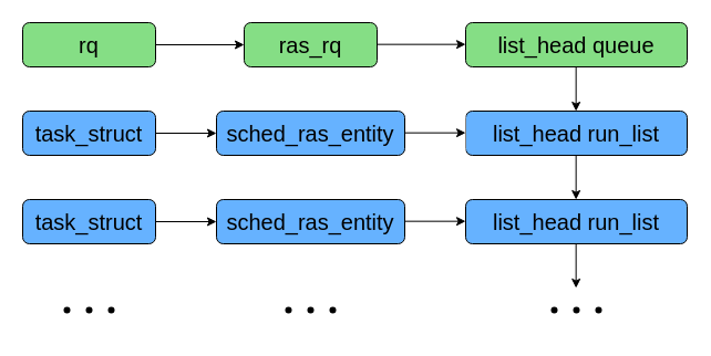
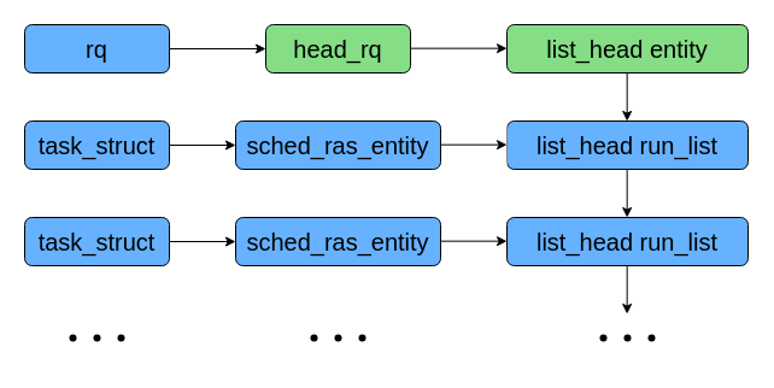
  <mxCell id="0" />
  <mxCell id="1" parent="0" />
- <mxCell id="2" value="&lt;font style=&quot;font-size: 20px;&quot;&gt;rq&lt;/font&gt;" style="rounded=1;whiteSpace=wrap;html=1;fillColor=#85DE85;" vertex="1" parent="1"><mxGeometry x="20" y="20" width="120" height="40" as="geometry" /></mxCell>
- <mxCell id="3" value="&lt;font style=&quot;font-size: 20px;&quot;&gt;ras_rq&lt;/font&gt;" style="rounded=1;whiteSpace=wrap;html=1;fillColor=#85DE85;" vertex="1" parent="1"><mxGeometry x="220" y="20" width="120" height="40" as="geometry" /></mxCell>
- <mxCell id="4" value="&lt;font style=&quot;font-size: 20px;&quot;&gt;list_head queue&lt;/font&gt;" style="rounded=1;whiteSpace=wrap;html=1;fillColor=#85DE85;" vertex="1" parent="1"><mxGeometry x="420" y="20" width="200" height="40" as="geometry" /></mxCell>
+ <mxCell id="2" value="&lt;font style=&quot;font-size: 20px;&quot;&gt;rq&lt;/font&gt;" style="rounded=1;whiteSpace=wrap;html=1;fillColor=#66b2ff;" vertex="1" parent="1"><mxGeometry x="20" y="20" width="120" height="40" as="geometry" /></mxCell>
+ <mxCell id="3" value="&lt;font style=&quot;font-size: 20px;&quot;&gt;head_rq&lt;/font&gt;" style="rounded=1;whiteSpace=wrap;html=1;fillColor=#85DE85;" vertex="1" parent="1"><mxGeometry x="220" y="20" width="120" height="40" as="geometry" /></mxCell>
+ <mxCell id="4" value="&lt;font style=&quot;font-size: 20px;&quot;&gt;list_head entity&lt;/font&gt;" style="rounded=1;whiteSpace=wrap;html=1;fillColor=#85DE85;" vertex="1" parent="1"><mxGeometry x="420" y="20" width="200" height="40" as="geometry" /></mxCell>
  <mxCell id="5" value="" style="endArrow=classic;html=1;rounded=0;fontSize=20;entryX=0;entryY=0.5;entryDx=0;entryDy=0;" edge="1" parent="1" target="3"><mxGeometry width="50" height="50" relative="1" as="geometry"><mxPoint x="140" y="40" as="sourcePoint" /><mxPoint x="190" y="-10" as="targetPoint" /></mxGeometry></mxCell>
  <mxCell id="6" value="" style="endArrow=classic;html=1;rounded=0;fontSize=20;entryX=0;entryY=0.5;entryDx=0;entryDy=0;" edge="1" parent="1"><mxGeometry width="50" height="50" relative="1" as="geometry"><mxPoint x="340" y="39.66" as="sourcePoint" /><mxPoint x="420" y="39.66" as="targetPoint" /></mxGeometry></mxCell>
  <mxCell id="7" value="" style="endArrow=classic;html=1;rounded=0;fontSize=20;" edge="1" parent="1"><mxGeometry width="50" height="50" relative="1" as="geometry"><mxPoint x="519.66" y="60" as="sourcePoint" /><mxPoint x="519.66" y="100" as="targetPoint" /></mxGeometry></mxCell>
  <mxCell id="8" value="list_head run_list" style="rounded=1;whiteSpace=wrap;html=1;fontSize=20;fillColor=#66B2FF;" vertex="1" parent="1"><mxGeometry x="420" y="100" width="200" height="40" as="geometry" /></mxCell>
  <mxCell id="9" value="" style="endArrow=classic;html=1;rounded=0;fontSize=20;" edge="1" parent="1"><mxGeometry width="50" height="50" relative="1" as="geometry"><mxPoint x="519.66" y="140" as="sourcePoint" /><mxPoint x="519.66" y="180" as="targetPoint" /></mxGeometry></mxCell>
  <mxCell id="10" value="" style="endArrow=classic;html=1;rounded=0;fontSize=20;" edge="1" parent="1"><mxGeometry width="50" height="50" relative="1" as="geometry"><mxPoint x="519.66" y="220" as="sourcePoint" /><mxPoint x="519.66" y="260" as="targetPoint" /></mxGeometry></mxCell>
  <mxCell id="11" value="list_head run_list" style="rounded=1;whiteSpace=wrap;html=1;fontSize=20;gradientColor=none;fillColor=#66B2FF;" vertex="1" parent="1"><mxGeometry x="420" y="180" width="200" height="40" as="geometry" /></mxCell>
  <mxCell id="12" value="" style="group" vertex="1" connectable="0" parent="1"><mxGeometry x="480" y="260" width="80" height="40" as="geometry" /></mxCell>
  <mxCell id="13" value="" style="shape=waypoint;sketch=0;size=6;pointerEvents=1;points=[];fillColor=none;resizable=0;rotatable=0;perimeter=centerPerimeter;snapToPoint=1;fontSize=20;" vertex="1" parent="12"><mxGeometry width="40" height="40" as="geometry" /></mxCell>
  <mxCell id="14" value="" style="shape=waypoint;sketch=0;size=6;pointerEvents=1;points=[];fillColor=none;resizable=0;rotatable=0;perimeter=centerPerimeter;snapToPoint=1;fontSize=20;" vertex="1" parent="12"><mxGeometry x="20" width="40" height="40" as="geometry" /></mxCell>
  <mxCell id="15" value="" style="shape=waypoint;sketch=0;size=6;pointerEvents=1;points=[];fillColor=none;resizable=0;rotatable=0;perimeter=centerPerimeter;snapToPoint=1;fontSize=20;" vertex="1" parent="12"><mxGeometry x="40" width="40" height="40" as="geometry" /></mxCell>
  <mxCell id="16" value="" style="group;fillColor=default;" vertex="1" connectable="0" parent="1"><mxGeometry x="20" y="100" width="400.0" height="40" as="geometry" /></mxCell>
  <mxCell id="17" value="task_struct" style="rounded=1;whiteSpace=wrap;html=1;fontSize=20;fillColor=#66B2FF;" vertex="1" parent="16"><mxGeometry width="120" height="40" as="geometry" /></mxCell>
  <mxCell id="18" value="sched_ras_entity" style="rounded=1;whiteSpace=wrap;html=1;fontSize=20;fillColor=#66B2FF;" vertex="1" parent="16"><mxGeometry x="175" width="170" height="40" as="geometry" /></mxCell>
  <mxCell id="19" value="" style="endArrow=classic;html=1;rounded=0;fontSize=20;entryX=0;entryY=0.5;entryDx=0;entryDy=0;" edge="1" parent="16" target="18"><mxGeometry width="50" height="50" relative="1" as="geometry"><mxPoint x="120" y="20" as="sourcePoint" /><mxPoint x="170" y="-30" as="targetPoint" /></mxGeometry></mxCell>
  <mxCell id="20" value="" style="endArrow=classic;html=1;rounded=0;fontSize=20;entryX=0;entryY=0.5;entryDx=0;entryDy=0;" edge="1" parent="16"><mxGeometry width="50" height="50" relative="1" as="geometry"><mxPoint x="345.0" y="19.66" as="sourcePoint" /><mxPoint x="400.0" y="19.66" as="targetPoint" /></mxGeometry></mxCell>
  <mxCell id="21" value="" style="group" vertex="1" connectable="0" parent="1"><mxGeometry x="20" y="180" width="400.0" height="40" as="geometry" /></mxCell>
  <mxCell id="22" value="task_struct" style="rounded=1;whiteSpace=wrap;html=1;fontSize=20;fillColor=#66B2FF;" vertex="1" parent="21"><mxGeometry width="120" height="40" as="geometry" /></mxCell>
  <mxCell id="23" value="sched_ras_entity" style="rounded=1;whiteSpace=wrap;html=1;fontSize=20;fillColor=#66B2FF;" vertex="1" parent="21"><mxGeometry x="175" width="170" height="40" as="geometry" /></mxCell>
  <mxCell id="24" value="" style="endArrow=classic;html=1;rounded=0;fontSize=20;entryX=0;entryY=0.5;entryDx=0;entryDy=0;" edge="1" parent="21" target="23"><mxGeometry width="50" height="50" relative="1" as="geometry"><mxPoint x="120" y="20" as="sourcePoint" /><mxPoint x="170" y="-30" as="targetPoint" /></mxGeometry></mxCell>
  <mxCell id="25" value="" style="endArrow=classic;html=1;rounded=0;fontSize=20;entryX=0;entryY=0.5;entryDx=0;entryDy=0;" edge="1" parent="21"><mxGeometry width="50" height="50" relative="1" as="geometry"><mxPoint x="345.0" y="19.66" as="sourcePoint" /><mxPoint x="400.0" y="19.66" as="targetPoint" /></mxGeometry></mxCell>
  <mxCell id="26" value="" style="group" vertex="1" connectable="0" parent="1"><mxGeometry x="40" y="260" width="80" height="40" as="geometry" /></mxCell>
  <mxCell id="27" value="" style="shape=waypoint;sketch=0;size=6;pointerEvents=1;points=[];fillColor=none;resizable=0;rotatable=0;perimeter=centerPerimeter;snapToPoint=1;fontSize=20;" vertex="1" parent="26"><mxGeometry width="40" height="40" as="geometry" /></mxCell>
  <mxCell id="28" value="" style="shape=waypoint;sketch=0;size=6;pointerEvents=1;points=[];fillColor=none;resizable=0;rotatable=0;perimeter=centerPerimeter;snapToPoint=1;fontSize=20;" vertex="1" parent="26"><mxGeometry x="20" width="40" height="40" as="geometry" /></mxCell>
  <mxCell id="29" value="" style="shape=waypoint;sketch=0;size=6;pointerEvents=1;points=[];fillColor=none;resizable=0;rotatable=0;perimeter=centerPerimeter;snapToPoint=1;fontSize=20;" vertex="1" parent="26"><mxGeometry x="40" width="40" height="40" as="geometry" /></mxCell>
  <mxCell id="30" value="" style="group" vertex="1" connectable="0" parent="1"><mxGeometry x="240" y="260" width="80" height="40" as="geometry" /></mxCell>
  <mxCell id="31" value="" style="shape=waypoint;sketch=0;size=6;pointerEvents=1;points=[];fillColor=none;resizable=0;rotatable=0;perimeter=centerPerimeter;snapToPoint=1;fontSize=20;" vertex="1" parent="30"><mxGeometry width="40" height="40" as="geometry" /></mxCell>
  <mxCell id="32" value="" style="shape=waypoint;sketch=0;size=6;pointerEvents=1;points=[];fillColor=none;resizable=0;rotatable=0;perimeter=centerPerimeter;snapToPoint=1;fontSize=20;" vertex="1" parent="30"><mxGeometry x="20" width="40" height="40" as="geometry" /></mxCell>
  <mxCell id="33" value="" style="shape=waypoint;sketch=0;size=6;pointerEvents=1;points=[];fillColor=none;resizable=0;rotatable=0;perimeter=centerPerimeter;snapToPoint=1;fontSize=20;" vertex="1" parent="30"><mxGeometry x="40" width="40" height="40" as="geometry" /></mxCell>
